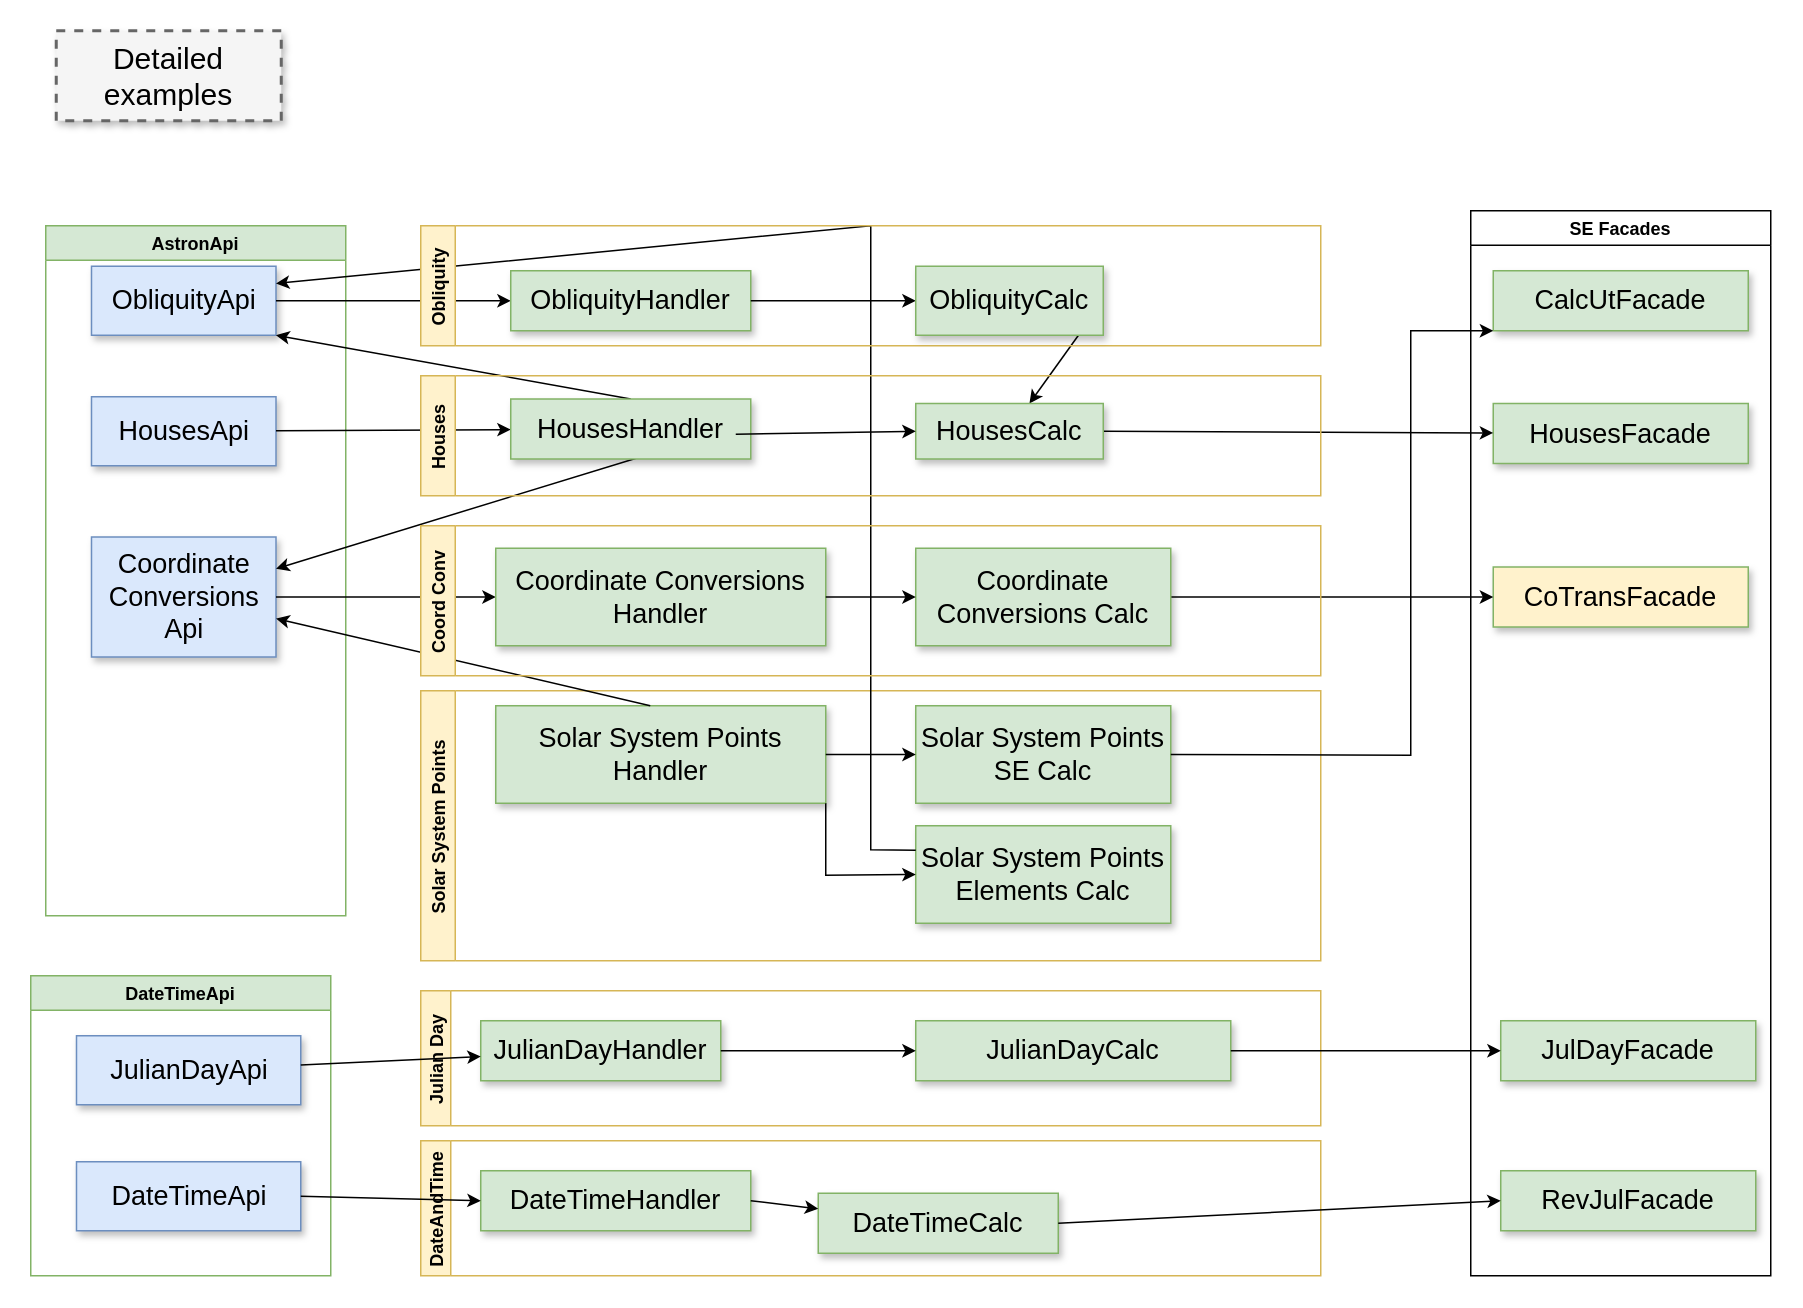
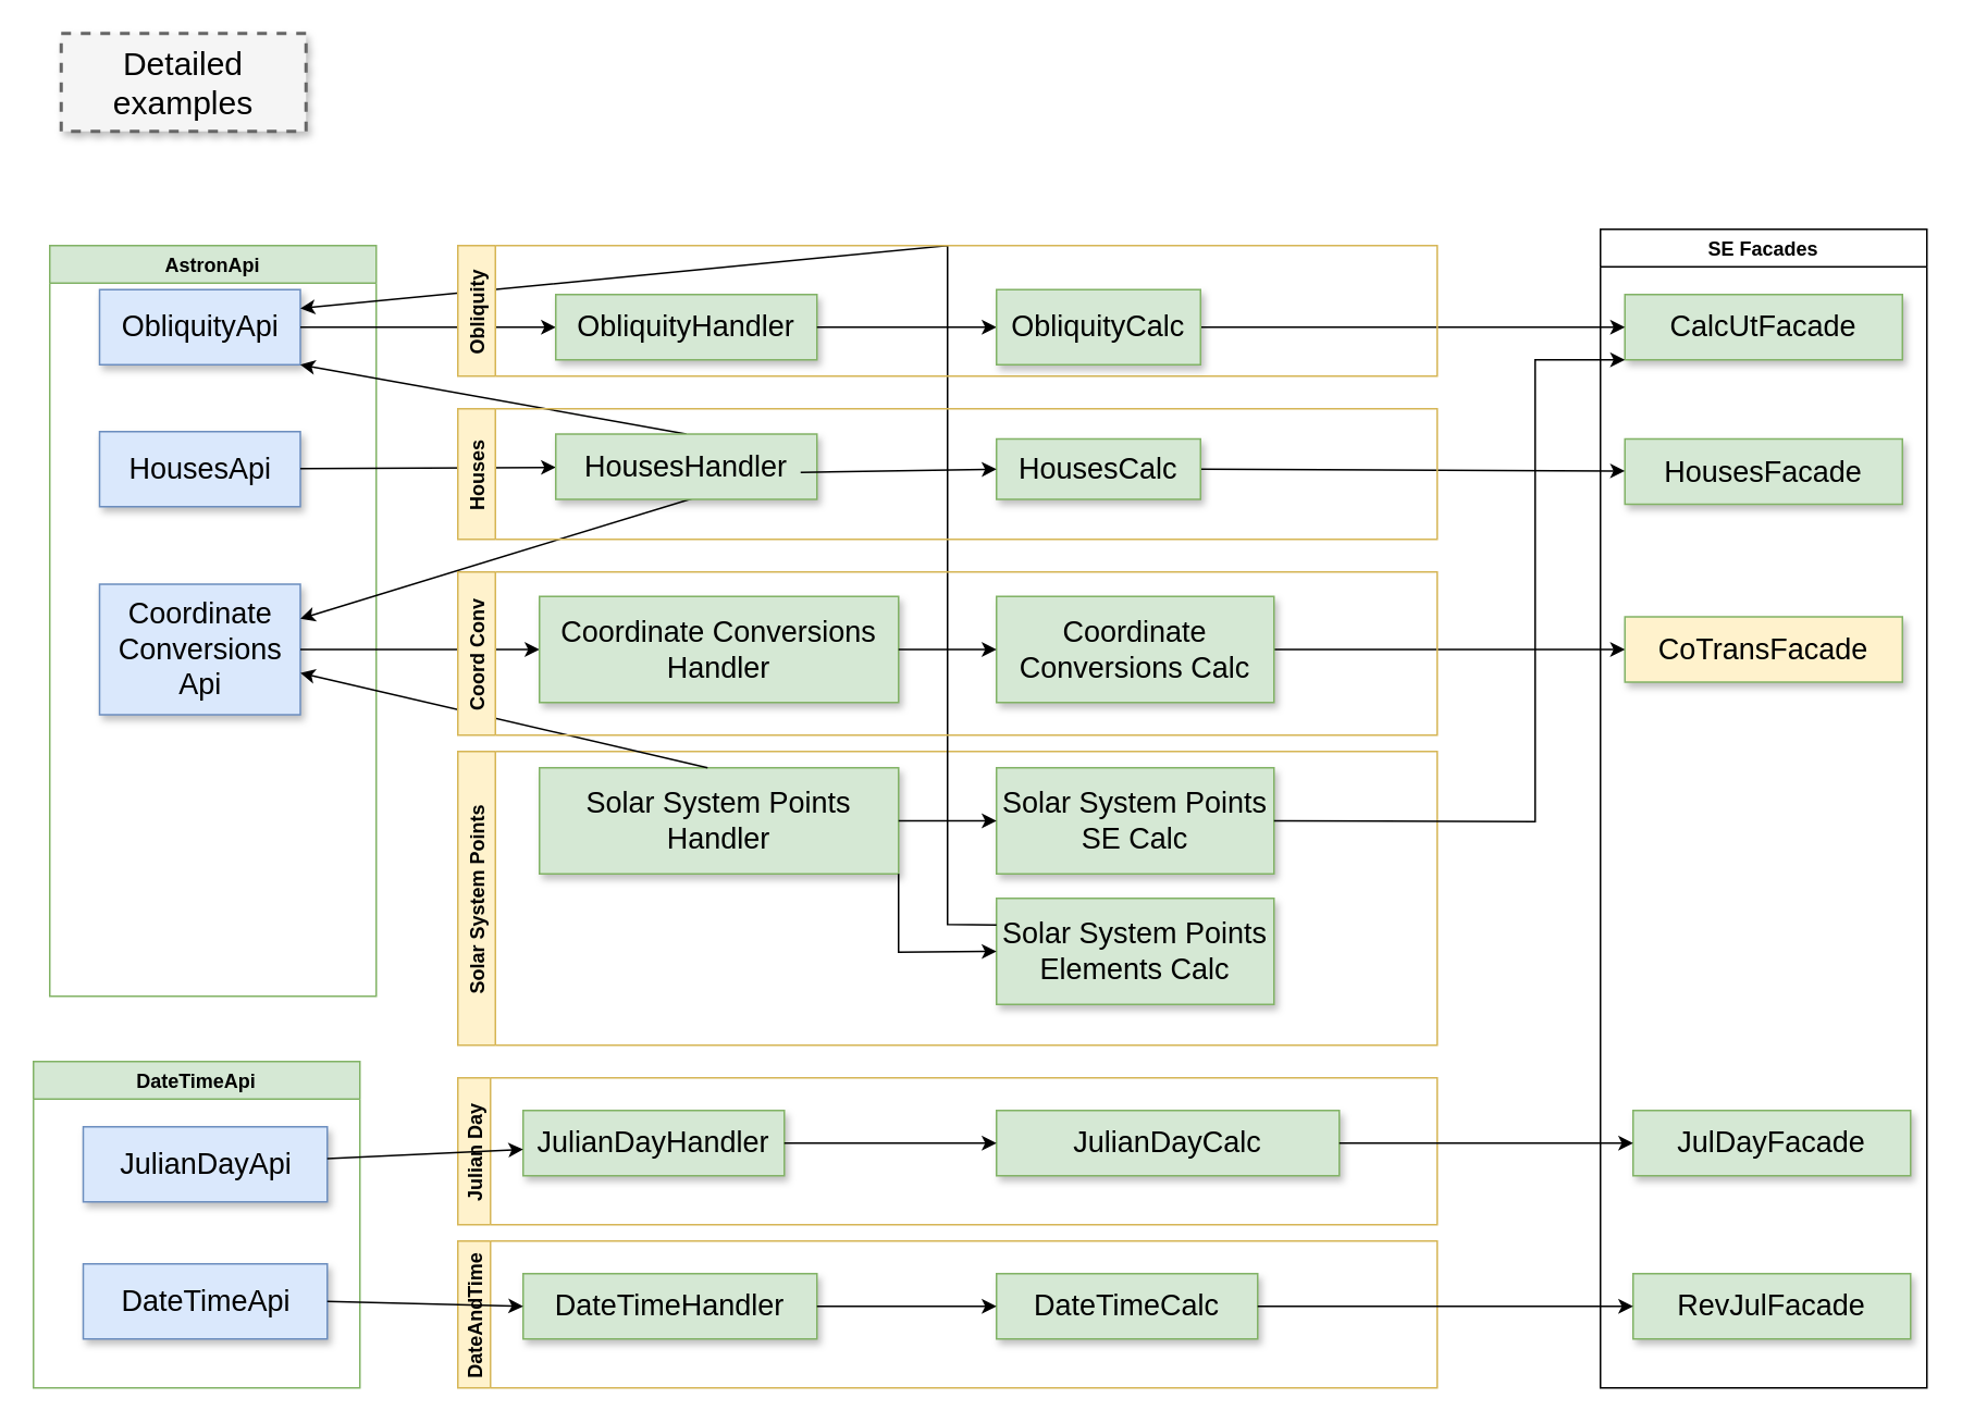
  <mxCell id="0" style=";html=1;" />
  <mxCell id="1" style=";html=1;" parent="0" />
  <mxCell id="2" value="Detailed examples" style="whiteSpace=wrap;html=1;shadow=1;fontSize=20;fillColor=#f5f5f5;strokeColor=#666666;strokeWidth=2;dashed=1;" parent="1" vertex="1"><mxGeometry x="37" y="20" width="150" height="60" as="geometry" /></mxCell>
  <mxCell id="3" value="AstronApi" style="swimlane;fillColor=#d5e8d4;strokeColor=#82b366;" parent="1" vertex="1"><mxGeometry x="30" y="150" width="200" height="460" as="geometry" /></mxCell>
  <mxCell id="4" value="ObliquityApi" style="whiteSpace=wrap;html=1;shadow=1;fontSize=18;fillColor=#dae8fc;strokeColor=#6c8ebf;" parent="3" vertex="1"><mxGeometry x="30.5" y="27" width="123" height="46" as="geometry" /></mxCell>
  <mxCell id="5" value="HousesApi" style="whiteSpace=wrap;html=1;shadow=1;fontSize=18;fillColor=#dae8fc;strokeColor=#6c8ebf;" parent="3" vertex="1"><mxGeometry x="30.5" y="114" width="123" height="46" as="geometry" /></mxCell>
  <mxCell id="6" value="Coordinate Conversions Api" style="whiteSpace=wrap;html=1;shadow=1;fontSize=18;fillColor=#dae8fc;strokeColor=#6c8ebf;" parent="3" vertex="1"><mxGeometry x="30.5" y="207.5" width="123" height="80" as="geometry" /></mxCell>
  <mxCell id="7" value="" style="endArrow=classic;html=1;rounded=0;" parent="1" source="5" target="50" edge="1"><mxGeometry width="50" height="50" relative="1" as="geometry"><mxPoint x="850" y="370" as="sourcePoint" /><mxPoint x="900" y="320" as="targetPoint" /></mxGeometry></mxCell>
  <mxCell id="8" value="" style="endArrow=classic;html=1;rounded=0;exitX=1;exitY=0.5;exitDx=0;exitDy=0;" parent="1" source="4" target="43" edge="1"><mxGeometry width="50" height="50" relative="1" as="geometry"><mxPoint x="850" y="370" as="sourcePoint" /><mxPoint x="900" y="320" as="targetPoint" /></mxGeometry></mxCell>
  <mxCell id="9" value="" style="endArrow=classic;html=1;rounded=0;exitX=1;exitY=0.5;exitDx=0;exitDy=0;entryX=0;entryY=0.5;entryDx=0;entryDy=0;" parent="1" source="6" target="54" edge="1"><mxGeometry width="50" height="50" relative="1" as="geometry"><mxPoint x="850" y="320" as="sourcePoint" /><mxPoint x="900" y="270" as="targetPoint" /></mxGeometry></mxCell>
  <mxCell id="10" value="Solar System Points" style="swimlane;horizontal=0;fillColor=#fff2cc;strokeColor=#d6b656;" parent="1" vertex="1"><mxGeometry x="280" y="460" width="600" height="180" as="geometry" /></mxCell>
  <mxCell id="11" value="Solar System Points Handler" style="whiteSpace=wrap;html=1;shadow=1;fontSize=18;fillColor=#d5e8d4;strokeColor=#82b366;" parent="10" vertex="1"><mxGeometry x="50" y="10" width="220" height="65" as="geometry" /></mxCell>
  <mxCell id="12" value="Solar System Points SE Calc" style="whiteSpace=wrap;html=1;shadow=1;fontSize=18;fillColor=#d5e8d4;strokeColor=#82b366;" parent="10" vertex="1"><mxGeometry x="330" y="10" width="170" height="65" as="geometry" /></mxCell>
  <mxCell id="13" value="" style="endArrow=classic;html=1;rounded=0;exitX=1;exitY=0.5;exitDx=0;exitDy=0;entryX=0;entryY=0.5;entryDx=0;entryDy=0;" parent="10" source="11" target="12" edge="1"><mxGeometry width="50" height="50" relative="1" as="geometry"><mxPoint x="570" y="-140" as="sourcePoint" /><mxPoint x="620" y="-190" as="targetPoint" /></mxGeometry></mxCell>
  <mxCell id="14" value="Solar System Points Elements Calc" style="whiteSpace=wrap;html=1;shadow=1;fontSize=18;fillColor=#d5e8d4;strokeColor=#82b366;" parent="10" vertex="1"><mxGeometry x="330" y="90" width="170" height="65" as="geometry" /></mxCell>
  <mxCell id="15" value="" style="endArrow=classic;html=1;rounded=0;exitX=1;exitY=1;exitDx=0;exitDy=0;entryX=0;entryY=0.5;entryDx=0;entryDy=0;" parent="10" source="11" target="14" edge="1"><mxGeometry width="50" height="50" relative="1" as="geometry"><mxPoint x="570" y="-140" as="sourcePoint" /><mxPoint x="620" y="-190" as="targetPoint" /><Array as="points"><mxPoint x="270" y="123" /></Array></mxGeometry></mxCell>
  <mxCell id="16" value="SE Facades" style="swimlane;" parent="1" vertex="1"><mxGeometry x="980" y="140" width="200" height="710" as="geometry" /></mxCell>
  <mxCell id="17" value="CalcUtFacade" style="whiteSpace=wrap;html=1;shadow=1;fontSize=18;fillColor=#d5e8d4;strokeColor=#82b366;" parent="16" vertex="1"><mxGeometry x="15" y="40" width="170" height="40" as="geometry" /></mxCell>
  <mxCell id="18" value="HousesFacade" style="whiteSpace=wrap;html=1;shadow=1;fontSize=18;fillColor=#d5e8d4;strokeColor=#82b366;" parent="16" vertex="1"><mxGeometry x="15" y="128.5" width="170" height="40" as="geometry" /></mxCell>
  <mxCell id="19" value="CoTransFacade" style="whiteSpace=wrap;html=1;shadow=1;fontSize=18;fillColor=#fff2cc;strokeColor=#82b366;" parent="16" vertex="1"><mxGeometry x="15" y="237.5" width="170" height="40" as="geometry" /></mxCell>
  <mxCell id="20" value="JulDayFacade" style="whiteSpace=wrap;html=1;shadow=1;fontSize=18;fillColor=#d5e8d4;strokeColor=#82b366;" parent="16" vertex="1"><mxGeometry x="20" y="540" width="170" height="40" as="geometry" /></mxCell>
  <mxCell id="21" value="RevJulFacade" style="whiteSpace=wrap;html=1;shadow=1;fontSize=18;fillColor=#d5e8d4;strokeColor=#82b366;" parent="16" vertex="1"><mxGeometry x="20" y="640" width="170" height="40" as="geometry" /></mxCell>
- <mxCell id="22" value="" style="endArrow=classic;html=1;rounded=0;exitX=1;exitY=0.5;exitDx=0;exitDy=0;" parent="1" source="48" target="51" edge="1"><mxGeometry width="50" height="50" relative="1" as="geometry"><mxPoint x="450" y="400" as="sourcePoint" /><mxPoint x="500" y="350" as="targetPoint" /></mxGeometry></mxCell>
+ <mxCell id="22" value="" style="endArrow=classic;html=1;rounded=0;exitX=1;exitY=0.5;exitDx=0;exitDy=0;entryX=0;entryY=0.5;entryDx=0;entryDy=0;" parent="1" source="48" target="17" edge="1"><mxGeometry width="50" height="50" relative="1" as="geometry"><mxPoint x="450" y="400" as="sourcePoint" /><mxPoint x="500" y="350" as="targetPoint" /></mxGeometry></mxCell>
  <mxCell id="23" value="" style="endArrow=classic;html=1;rounded=0;exitX=1;exitY=0.5;exitDx=0;exitDy=0;" parent="1" source="51" target="18" edge="1"><mxGeometry width="50" height="50" relative="1" as="geometry"><mxPoint x="850" y="370" as="sourcePoint" /><mxPoint x="900" y="320" as="targetPoint" /></mxGeometry></mxCell>
  <mxCell id="24" value="" style="endArrow=classic;html=1;rounded=0;exitX=1;exitY=0.5;exitDx=0;exitDy=0;entryX=0;entryY=0.5;entryDx=0;entryDy=0;" parent="1" source="55" target="19" edge="1"><mxGeometry width="50" height="50" relative="1" as="geometry"><mxPoint x="850" y="320" as="sourcePoint" /><mxPoint x="900" y="270" as="targetPoint" /></mxGeometry></mxCell>
  <mxCell id="25" value="" style="endArrow=classic;html=1;rounded=0;" parent="1" target="6" edge="1"><mxGeometry width="50" height="50" relative="1" as="geometry"><mxPoint x="433" y="470" as="sourcePoint" /><mxPoint x="900" y="270" as="targetPoint" /></mxGeometry></mxCell>
  <mxCell id="26" value="" style="endArrow=classic;html=1;rounded=0;exitX=0;exitY=0.25;exitDx=0;exitDy=0;entryX=1;entryY=0.25;entryDx=0;entryDy=0;" parent="1" source="14" target="4" edge="1"><mxGeometry width="50" height="50" relative="1" as="geometry"><mxPoint x="850" y="320" as="sourcePoint" /><mxPoint x="500" y="210" as="targetPoint" /><Array as="points"><mxPoint x="580" y="566" /><mxPoint x="580" y="150" /></Array></mxGeometry></mxCell>
  <mxCell id="27" value="" style="endArrow=classic;html=1;rounded=0;exitX=1;exitY=0.5;exitDx=0;exitDy=0;entryX=0;entryY=1;entryDx=0;entryDy=0;" parent="1" source="12" target="17" edge="1"><mxGeometry width="50" height="50" relative="1" as="geometry"><mxPoint x="850" y="320" as="sourcePoint" /><mxPoint x="840" y="502.5" as="targetPoint" /><Array as="points"><mxPoint x="940" y="503" /><mxPoint x="940" y="220" /></Array></mxGeometry></mxCell>
  <mxCell id="28" value="DateTimeApi" style="swimlane;fillColor=#d5e8d4;strokeColor=#82b366;" parent="1" vertex="1"><mxGeometry x="20" y="650" width="200" height="200" as="geometry" /></mxCell>
  <mxCell id="29" value="JulianDayApi" style="whiteSpace=wrap;html=1;shadow=1;fontSize=18;fillColor=#dae8fc;strokeColor=#6c8ebf;" parent="28" vertex="1"><mxGeometry x="30.5" y="40" width="149.5" height="46" as="geometry" /></mxCell>
  <mxCell id="30" value="DateTimeApi" style="whiteSpace=wrap;html=1;shadow=1;fontSize=18;fillColor=#dae8fc;strokeColor=#6c8ebf;" parent="28" vertex="1"><mxGeometry x="30.5" y="124" width="149.5" height="46" as="geometry" /></mxCell>
  <mxCell id="31" value="Julian Day" style="swimlane;horizontal=0;startSize=20;fillColor=#fff2cc;strokeColor=#d6b656;swimlaneFillColor=none;gradientColor=none;" parent="1" vertex="1"><mxGeometry x="280" y="660" width="600" height="90" as="geometry" /></mxCell>
  <mxCell id="32" value="JulianDayHandler" style="whiteSpace=wrap;html=1;shadow=1;fontSize=18;fillColor=#d5e8d4;strokeColor=#82b366;" parent="31" vertex="1"><mxGeometry x="40" y="20" width="160" height="40" as="geometry" /></mxCell>
  <mxCell id="33" value="JulianDayCalc" style="whiteSpace=wrap;html=1;shadow=1;fontSize=18;fillColor=#d5e8d4;strokeColor=#82b366;" parent="31" vertex="1"><mxGeometry x="330" y="20" width="210" height="40" as="geometry" /></mxCell>
  <mxCell id="34" value="" style="endArrow=classic;html=1;rounded=0;exitX=1;exitY=0.5;exitDx=0;exitDy=0;entryX=0;entryY=0.5;entryDx=0;entryDy=0;" parent="31" source="32" target="33" edge="1"><mxGeometry width="50" height="50" relative="1" as="geometry"><mxPoint x="680" y="-50" as="sourcePoint" /><mxPoint x="730" y="-100" as="targetPoint" /></mxGeometry></mxCell>
  <mxCell id="35" value="DateAndTime" style="swimlane;horizontal=0;startSize=20;fillColor=#fff2cc;strokeColor=#d6b656;" parent="1" vertex="1"><mxGeometry x="280" y="760" width="600" height="90" as="geometry" /></mxCell>
  <mxCell id="36" value="DateTimeHandler" style="whiteSpace=wrap;html=1;shadow=1;fontSize=18;fillColor=#d5e8d4;strokeColor=#82b366;" parent="35" vertex="1"><mxGeometry x="40" y="20" width="180" height="40" as="geometry" /></mxCell>
- <mxCell id="37" value="DateTimeCalc" style="whiteSpace=wrap;html=1;shadow=1;fontSize=18;fillColor=#d5e8d4;strokeColor=#82b366;" parent="35" vertex="1"><mxGeometry x="265" y="35" width="160" height="40" as="geometry" /></mxCell>
+ <mxCell id="37" value="DateTimeCalc" style="whiteSpace=wrap;html=1;shadow=1;fontSize=18;fillColor=#d5e8d4;strokeColor=#82b366;" parent="35" vertex="1"><mxGeometry x="330" y="20" width="160" height="40" as="geometry" /></mxCell>
  <mxCell id="38" value="" style="endArrow=classic;html=1;rounded=0;exitX=1;exitY=0.5;exitDx=0;exitDy=0;" parent="35" source="36" target="37" edge="1"><mxGeometry width="50" height="50" relative="1" as="geometry"><mxPoint x="680" y="-150" as="sourcePoint" /><mxPoint x="730" y="-200" as="targetPoint" /></mxGeometry></mxCell>
  <mxCell id="39" value="" style="endArrow=classic;html=1;rounded=0;" parent="1" source="29" target="32" edge="1"><mxGeometry width="50" height="50" relative="1" as="geometry"><mxPoint x="960" y="610" as="sourcePoint" /><mxPoint x="310" y="710" as="targetPoint" /></mxGeometry></mxCell>
  <mxCell id="40" value="" style="endArrow=classic;html=1;rounded=0;exitX=1;exitY=0.5;exitDx=0;exitDy=0;entryX=0;entryY=0.5;entryDx=0;entryDy=0;" parent="1" source="33" target="20" edge="1"><mxGeometry width="50" height="50" relative="1" as="geometry"><mxPoint x="960" y="610" as="sourcePoint" /><mxPoint x="1010" y="560" as="targetPoint" /></mxGeometry></mxCell>
  <mxCell id="41" value="" style="endArrow=classic;html=1;rounded=0;exitX=1;exitY=0.5;exitDx=0;exitDy=0;entryX=0;entryY=0.5;entryDx=0;entryDy=0;" parent="1" source="30" target="36" edge="1"><mxGeometry width="50" height="50" relative="1" as="geometry"><mxPoint x="960" y="610" as="sourcePoint" /><mxPoint x="320" y="790" as="targetPoint" /></mxGeometry></mxCell>
  <mxCell id="42" value="" style="endArrow=classic;html=1;rounded=0;exitX=1;exitY=0.5;exitDx=0;exitDy=0;entryX=0;entryY=0.5;entryDx=0;entryDy=0;" parent="1" source="37" target="21" edge="1"><mxGeometry width="50" height="50" relative="1" as="geometry"><mxPoint x="960" y="610" as="sourcePoint" /><mxPoint x="1010" y="560" as="targetPoint" /></mxGeometry></mxCell>
  <mxCell id="43" value="ObliquityHandler" style="whiteSpace=wrap;html=1;shadow=1;fontSize=18;fillColor=#d5e8d4;strokeColor=#82b366;" parent="1" vertex="1"><mxGeometry x="340" y="180" width="160" height="40" as="geometry" /></mxCell>
  <mxCell id="44" value="" style="endArrow=classic;html=1;rounded=0;exitX=1;exitY=0.5;exitDx=0;exitDy=0;entryX=0;entryY=0.5;entryDx=0;entryDy=0;" parent="1" source="43" target="48" edge="1"><mxGeometry width="50" height="50" relative="1" as="geometry"><mxPoint x="460" y="400" as="sourcePoint" /><mxPoint x="510" y="350" as="targetPoint" /></mxGeometry></mxCell>
  <mxCell id="45" value="" style="endArrow=classic;html=1;rounded=0;exitX=0.5;exitY=0;exitDx=0;exitDy=0;entryX=1;entryY=1;entryDx=0;entryDy=0;" parent="1" source="50" target="4" edge="1"><mxGeometry width="50" height="50" relative="1" as="geometry"><mxPoint x="860" y="370" as="sourcePoint" /><mxPoint x="420" y="230" as="targetPoint" /></mxGeometry></mxCell>
  <mxCell id="46" value="" style="endArrow=classic;html=1;rounded=0;" parent="1" target="6" edge="1"><mxGeometry width="50" height="50" relative="1" as="geometry"><mxPoint x="440" y="300" as="sourcePoint" /><mxPoint x="420" y="360" as="targetPoint" /></mxGeometry></mxCell>
  <mxCell id="47" value="Obliquity" style="swimlane;horizontal=0;fillColor=#fff2cc;strokeColor=#d6b656;" parent="1" vertex="1"><mxGeometry x="280" y="150" width="600" height="80" as="geometry" /></mxCell>
  <mxCell id="48" value="ObliquityCalc" style="whiteSpace=wrap;html=1;shadow=1;fontSize=18;fillColor=#d5e8d4;strokeColor=#82b366;" parent="47" vertex="1"><mxGeometry x="330" y="27" width="125" height="46" as="geometry" /></mxCell>
  <mxCell id="49" value="Houses" style="swimlane;horizontal=0;fillColor=#fff2cc;strokeColor=#d6b656;" parent="1" vertex="1"><mxGeometry x="280" y="250" width="600" height="80" as="geometry" /></mxCell>
  <mxCell id="50" value="HousesHandler" style="whiteSpace=wrap;html=1;shadow=1;fontSize=18;fillColor=#d5e8d4;strokeColor=#82b366;" parent="49" vertex="1"><mxGeometry x="60" y="15.5" width="160" height="40" as="geometry" /></mxCell>
  <mxCell id="51" value="HousesCalc" style="whiteSpace=wrap;html=1;shadow=1;fontSize=18;fillColor=#d5e8d4;strokeColor=#82b366;" parent="49" vertex="1"><mxGeometry x="330" y="18.5" width="125" height="37" as="geometry" /></mxCell>
  <mxCell id="52" value="" style="endArrow=classic;html=1;rounded=0;entryX=0;entryY=0.5;entryDx=0;entryDy=0;" parent="49" target="51" edge="1"><mxGeometry width="50" height="50" relative="1" as="geometry"><mxPoint x="210" y="39" as="sourcePoint" /><mxPoint x="620" y="70" as="targetPoint" /></mxGeometry></mxCell>
  <mxCell id="53" value="Coord Conv" style="swimlane;horizontal=0;fillColor=#fff2cc;strokeColor=#d6b656;" parent="1" vertex="1"><mxGeometry x="280" y="350" width="600" height="100" as="geometry" /></mxCell>
  <mxCell id="54" value="Coordinate Conversions Handler" style="whiteSpace=wrap;html=1;shadow=1;fontSize=18;fillColor=#d5e8d4;strokeColor=#82b366;" parent="53" vertex="1"><mxGeometry x="50" y="15" width="220" height="65" as="geometry" /></mxCell>
  <mxCell id="55" value="Coordinate Conversions Calc" style="whiteSpace=wrap;html=1;shadow=1;fontSize=18;fillColor=#d5e8d4;strokeColor=#82b366;" parent="53" vertex="1"><mxGeometry x="330" y="15" width="170" height="65" as="geometry" /></mxCell>
  <mxCell id="56" value="" style="endArrow=classic;html=1;rounded=0;exitX=1;exitY=0.5;exitDx=0;exitDy=0;" parent="53" source="54" target="55" edge="1"><mxGeometry width="50" height="50" relative="1" as="geometry"><mxPoint x="570" y="-30" as="sourcePoint" /><mxPoint x="620" y="-80" as="targetPoint" /></mxGeometry></mxCell>
